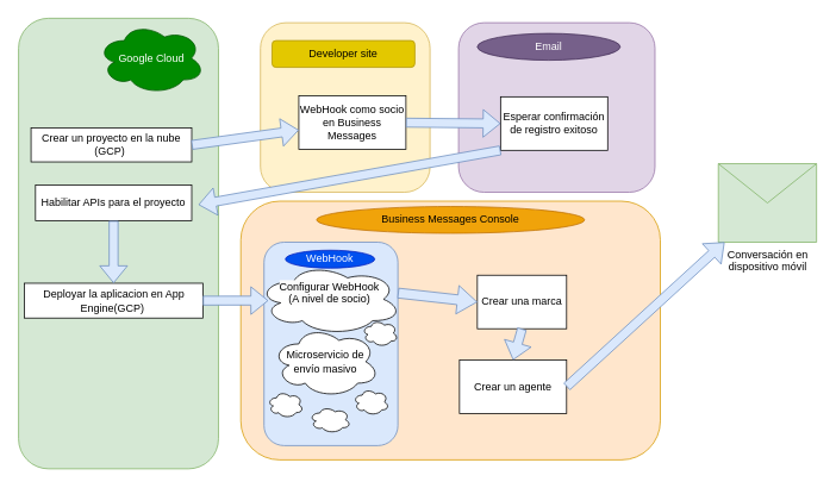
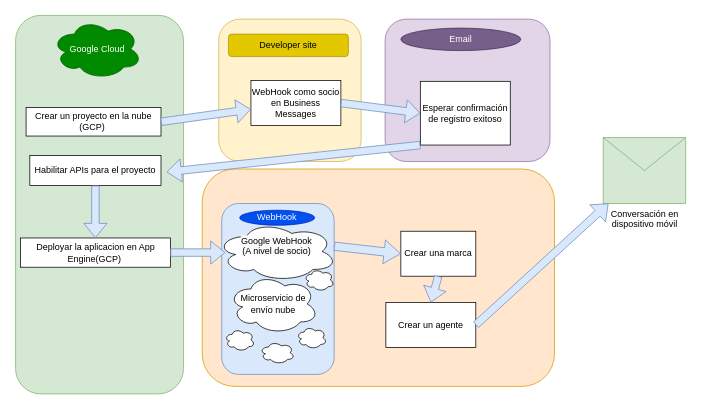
  <mxCell id="0" />
  <mxCell id="1" parent="0" />
  <mxCell id="2" value="" style="rounded=1;whiteSpace=wrap;html=1;fillColor=#ffe6cc;strokeColor=#d79b00;" vertex="1" parent="1"><mxGeometry x="269" y="225" width="470" height="290" as="geometry" /></mxCell>
  <mxCell id="3" value="" style="rounded=1;whiteSpace=wrap;html=1;fillColor=#dae8fc;strokeColor=#6c8ebf;" vertex="1" parent="1"><mxGeometry x="295" y="271" width="150" height="228" as="geometry" /></mxCell>
  <mxCell id="4" value="" style="rounded=1;whiteSpace=wrap;html=1;fillColor=#fff2cc;strokeColor=#d6b656;" vertex="1" parent="1"><mxGeometry x="291" y="25" width="190" height="190" as="geometry" /></mxCell>
  <mxCell id="5" value="" style="rounded=1;whiteSpace=wrap;html=1;fillColor=#d5e8d4;strokeColor=#82b366;" vertex="1" parent="1"><mxGeometry x="20" y="20" width="224" height="505" as="geometry" /></mxCell>
  <mxCell id="6" value="Crear un proyecto en la nube (GCP)&amp;nbsp;" style="rounded=0;whiteSpace=wrap;html=1;" parent="1" vertex="1"><mxGeometry x="34" y="143" width="180" height="38" as="geometry" /></mxCell>
  <mxCell id="7" value="WebHook como socio en Business Messages" style="whiteSpace=wrap;html=1;rounded=0;" parent="1" vertex="1"><mxGeometry x="334" y="107" width="120" height="60" as="geometry" /></mxCell>
  <mxCell id="8" value="Habilitar APIs para el proyecto" style="whiteSpace=wrap;html=1;rounded=0;" parent="1" vertex="1"><mxGeometry x="39" y="207" width="175" height="40" as="geometry" /></mxCell>
  <mxCell id="9" value="Deployar la aplicacion en App Engine(GCP)&amp;nbsp;" style="rounded=0;whiteSpace=wrap;html=1;" vertex="1" parent="1"><mxGeometry x="26.5" y="317" width="200" height="39" as="geometry" /></mxCell>
  <mxCell id="10" value="Developer site" style="whiteSpace=wrap;html=1;fillColor=#e3c800;fontColor=#000000;strokeColor=#B09500;rounded=1;" vertex="1" parent="1"><mxGeometry x="304" y="45" width="160" height="30" as="geometry" /></mxCell>
- <mxCell id="11" value="Business Messages Console" style="ellipse;whiteSpace=wrap;html=1;fillColor=#f0a30a;fontColor=#000000;strokeColor=#BD7000;" vertex="1" parent="1"><mxGeometry x="354" y="231" width="300" height="30" as="geometry" /></mxCell>
  <mxCell id="12" value="Crear una marca" style="rounded=0;whiteSpace=wrap;html=1;" vertex="1" parent="1"><mxGeometry x="534" y="308" width="100" height="60" as="geometry" /></mxCell>
  <mxCell id="13" value="Crear un agente" style="rounded=0;whiteSpace=wrap;html=1;" vertex="1" parent="1"><mxGeometry x="514" y="403" width="120" height="60" as="geometry" /></mxCell>
  <mxCell id="14" value="" style="rounded=1;whiteSpace=wrap;html=1;fillColor=#e1d5e7;strokeColor=#9673a6;" vertex="1" parent="1"><mxGeometry x="513" y="25" width="220" height="190" as="geometry" /></mxCell>
- <mxCell id="15" value="Esperar confirmación de registro exitoso" style="whiteSpace=wrap;html=1;rounded=0;" vertex="1" parent="1"><mxGeometry x="560" y="108" width="120" height="60" as="geometry" /></mxCell>
+ <mxCell id="15" value="Esperar confirmación de registro exitoso" style="whiteSpace=wrap;html=1;rounded=0;" vertex="1" parent="1"><mxGeometry x="560" y="108" width="120" height="85" as="geometry" /></mxCell>
  <mxCell id="16" value="Email" style="ellipse;whiteSpace=wrap;html=1;fillColor=#76608a;fontColor=#ffffff;strokeColor=#432D57;" vertex="1" parent="1"><mxGeometry x="534" y="37" width="160" height="30" as="geometry" /></mxCell>
  <mxCell id="17" value="" style="shape=flexArrow;endArrow=classic;html=1;rounded=0;exitX=1;exitY=0.5;exitDx=0;exitDy=0;entryX=0;entryY=0.5;entryDx=0;entryDy=0;fillColor=#dae8fc;strokeColor=#6c8ebf;" edge="1" parent="1" source="7" target="15"><mxGeometry width="50" height="50" relative="1" as="geometry"><mxPoint x="584" y="255" as="sourcePoint" /><mxPoint x="634" y="205" as="targetPoint" /><Array as="points" /></mxGeometry></mxCell>
  <mxCell id="18" value="" style="shape=flexArrow;endArrow=classic;html=1;rounded=0;exitX=1;exitY=0.5;exitDx=0;exitDy=0;fillColor=#dae8fc;strokeColor=#6c8ebf;" edge="1" parent="1" source="6" target="7"><mxGeometry width="50" height="50" relative="1" as="geometry"><mxPoint x="584" y="255" as="sourcePoint" /><mxPoint x="634" y="205" as="targetPoint" /></mxGeometry></mxCell>
  <mxCell id="19" value="" style="shape=flexArrow;endArrow=classic;html=1;rounded=0;entryX=1.043;entryY=0.55;entryDx=0;entryDy=0;entryPerimeter=0;exitX=0;exitY=1;exitDx=0;exitDy=0;fillColor=#dae8fc;strokeColor=#6c8ebf;" edge="1" parent="1" source="15" target="8"><mxGeometry width="50" height="50" relative="1" as="geometry"><mxPoint x="364" y="175" as="sourcePoint" /><mxPoint x="274" y="175" as="targetPoint" /></mxGeometry></mxCell>
  <mxCell id="20" value="" style="shape=flexArrow;endArrow=classic;html=1;rounded=0;exitX=0.5;exitY=1;exitDx=0;exitDy=0;entryX=0.5;entryY=0;entryDx=0;entryDy=0;fillColor=#dae8fc;strokeColor=#6c8ebf;" edge="1" parent="1" source="8" target="9"><mxGeometry width="50" height="50" relative="1" as="geometry"><mxPoint x="434" y="177" as="sourcePoint" /><mxPoint x="232" y="239" as="targetPoint" /></mxGeometry></mxCell>
  <mxCell id="21" value="" style="shape=flexArrow;endArrow=classic;html=1;rounded=0;fillColor=#dae8fc;strokeColor=#6c8ebf;width=11;endSize=6.97;exitX=1;exitY=0.25;exitDx=0;exitDy=0;entryX=0;entryY=0.5;entryDx=0;entryDy=0;" edge="1" parent="1" source="3" target="12"><mxGeometry width="50" height="50" relative="1" as="geometry"><mxPoint x="464" y="319" as="sourcePoint" /><mxPoint x="604" y="289" as="targetPoint" /></mxGeometry></mxCell>
  <mxCell id="22" value="" style="shape=flexArrow;endArrow=classic;html=1;rounded=0;exitX=0.5;exitY=1;exitDx=0;exitDy=0;entryX=0.5;entryY=0;entryDx=0;entryDy=0;fillColor=#dae8fc;strokeColor=#6c8ebf;" edge="1" parent="1" source="12" target="13"><mxGeometry width="50" height="50" relative="1" as="geometry"><mxPoint x="249" y="350" as="sourcePoint" /><mxPoint x="304" y="352" as="targetPoint" /></mxGeometry></mxCell>
- <mxCell id="23" value="Google Cloud" style="ellipse;shape=cloud;whiteSpace=wrap;html=1;fillColor=#008a00;fontColor=#ffffff;strokeColor=#005700;" vertex="1" parent="1"><mxGeometry x="108.5" y="25" width="120" height="80" as="geometry" /></mxCell>
+ <mxCell id="23" value="Google Cloud" style="ellipse;shape=cloud;whiteSpace=wrap;html=1;fillColor=#008a00;fontColor=#ffffff;strokeColor=#005700;" vertex="1" parent="1"><mxGeometry x="68.5" y="25" width="120" height="80" as="geometry" /></mxCell>
  <mxCell id="24" value="Conversación en&lt;br style=&quot;border-color: var(--border-color);&quot;&gt;dispositivo móvil" style="shape=message;html=1;html=1;outlineConnect=0;labelPosition=center;verticalLabelPosition=bottom;align=center;verticalAlign=top;fillColor=#d5e8d4;strokeColor=#82b366;" vertex="1" parent="1"><mxGeometry x="804" y="183" width="110" height="88" as="geometry" /></mxCell>
  <mxCell id="25" value="" style="shape=flexArrow;endArrow=classic;html=1;rounded=0;exitX=1;exitY=0.5;exitDx=0;exitDy=0;fillColor=#dae8fc;strokeColor=#6c8ebf;" edge="1" parent="1" source="13" target="24"><mxGeometry width="50" height="50" relative="1" as="geometry"><mxPoint x="554" y="342" as="sourcePoint" /><mxPoint x="604" y="342" as="targetPoint" /></mxGeometry></mxCell>
- <mxCell id="26" value="Microservicio de&lt;br&gt;envío masivo" style="ellipse;shape=cloud;whiteSpace=wrap;html=1;" vertex="1" parent="1"><mxGeometry x="304" y="365" width="120" height="80" as="geometry" /></mxCell>
- <mxCell id="27" value="&#10;&lt;span style=&quot;color: rgb(0, 0, 0); font-family: Helvetica; font-size: 12px; font-style: normal; font-variant-ligatures: normal; font-variant-caps: normal; font-weight: 400; letter-spacing: normal; orphans: 2; text-align: center; text-indent: 0px; text-transform: none; widows: 2; word-spacing: 0px; -webkit-text-stroke-width: 0px; background-color: rgb(251, 251, 251); text-decoration-thickness: initial; text-decoration-style: initial; text-decoration-color: initial; float: none; display: inline !important;&quot;&gt;Configurar WebHook&lt;/span&gt;&lt;br style=&quot;border-color: var(--border-color); color: rgb(0, 0, 0); font-family: Helvetica; font-size: 12px; font-style: normal; font-variant-ligatures: normal; font-variant-caps: normal; font-weight: 400; letter-spacing: normal; orphans: 2; text-align: center; text-indent: 0px; text-transform: none; widows: 2; word-spacing: 0px; -webkit-text-stroke-width: 0px; background-color: rgb(251, 251, 251); text-decoration-thickness: initial; text-decoration-style: initial; text-decoration-color: initial;&quot;&gt;&lt;span style=&quot;color: rgb(0, 0, 0); font-family: Helvetica; font-size: 12px; font-style: normal; font-variant-ligatures: normal; font-variant-caps: normal; font-weight: 400; letter-spacing: normal; orphans: 2; text-align: center; text-indent: 0px; text-transform: none; widows: 2; word-spacing: 0px; -webkit-text-stroke-width: 0px; background-color: rgb(251, 251, 251); text-decoration-thickness: initial; text-decoration-style: initial; text-decoration-color: initial; float: none; display: inline !important;&quot;&gt;(A nivel de socio)&lt;/span&gt;&#10;&#10;" style="ellipse;shape=cloud;whiteSpace=wrap;html=1;" vertex="1" parent="1"><mxGeometry x="288" y="295" width="161" height="80" as="geometry" /></mxCell>
+ <mxCell id="26" value="Microservicio de&lt;br&gt;envío nube" style="ellipse;shape=cloud;whiteSpace=wrap;html=1;" vertex="1" parent="1"><mxGeometry x="304" y="365" width="120" height="80" as="geometry" /></mxCell>
+ <mxCell id="27" value="&#10;&lt;span style=&quot;color: rgb(0, 0, 0); font-family: Helvetica; font-size: 12px; font-style: normal; font-variant-ligatures: normal; font-variant-caps: normal; font-weight: 400; letter-spacing: normal; orphans: 2; text-align: center; text-indent: 0px; text-transform: none; widows: 2; word-spacing: 0px; -webkit-text-stroke-width: 0px; background-color: rgb(251, 251, 251); text-decoration-thickness: initial; text-decoration-style: initial; text-decoration-color: initial; float: none; display: inline !important;&quot;&gt;Google WebHook&lt;/span&gt;&lt;br style=&quot;border-color: var(--border-color); color: rgb(0, 0, 0); font-family: Helvetica; font-size: 12px; font-style: normal; font-variant-ligatures: normal; font-variant-caps: normal; font-weight: 400; letter-spacing: normal; orphans: 2; text-align: center; text-indent: 0px; text-transform: none; widows: 2; word-spacing: 0px; -webkit-text-stroke-width: 0px; background-color: rgb(251, 251, 251); text-decoration-thickness: initial; text-decoration-style: initial; text-decoration-color: initial;&quot;&gt;&lt;span style=&quot;color: rgb(0, 0, 0); font-family: Helvetica; font-size: 12px; font-style: normal; font-variant-ligatures: normal; font-variant-caps: normal; font-weight: 400; letter-spacing: normal; orphans: 2; text-align: center; text-indent: 0px; text-transform: none; widows: 2; word-spacing: 0px; -webkit-text-stroke-width: 0px; background-color: rgb(251, 251, 251); text-decoration-thickness: initial; text-decoration-style: initial; text-decoration-color: initial; float: none; display: inline !important;&quot;&gt;(A nivel de socio)&lt;/span&gt;&#10;&#10;" style="ellipse;shape=cloud;whiteSpace=wrap;html=1;" vertex="1" parent="1"><mxGeometry x="288" y="295" width="161" height="80" as="geometry" /></mxCell>
  <mxCell id="28" value="" style="shape=flexArrow;endArrow=classic;html=1;rounded=0;exitX=1;exitY=0.5;exitDx=0;exitDy=0;fillColor=#dae8fc;strokeColor=#6c8ebf;entryX=0.032;entryY=0.287;entryDx=0;entryDy=0;entryPerimeter=0;" edge="1" parent="1" source="9" target="3"><mxGeometry width="50" height="50" relative="1" as="geometry"><mxPoint x="226.5" y="348.5" as="sourcePoint" /><mxPoint x="254" y="355" as="targetPoint" /></mxGeometry></mxCell>
  <mxCell id="29" value="WebHook" style="ellipse;whiteSpace=wrap;html=1;fillColor=#0050ef;fontColor=#ffffff;strokeColor=#001DBC;" vertex="1" parent="1"><mxGeometry x="319" y="280" width="100" height="20" as="geometry" /></mxCell>
  <mxCell id="30" value="" style="ellipse;shape=cloud;whiteSpace=wrap;html=1;" vertex="1" parent="1"><mxGeometry x="405" y="358" width="40" height="30" as="geometry" /></mxCell>
  <mxCell id="31" value="" style="ellipse;shape=cloud;whiteSpace=wrap;html=1;" vertex="1" parent="1"><mxGeometry x="395" y="435" width="40" height="30" as="geometry" /></mxCell>
  <mxCell id="32" value="" style="ellipse;shape=cloud;whiteSpace=wrap;html=1;" vertex="1" parent="1"><mxGeometry x="299" y="438" width="40" height="30" as="geometry" /></mxCell>
  <mxCell id="33" value="" style="ellipse;shape=cloud;whiteSpace=wrap;html=1;" vertex="1" parent="1"><mxGeometry x="346" y="455" width="46" height="30" as="geometry" /></mxCell>
